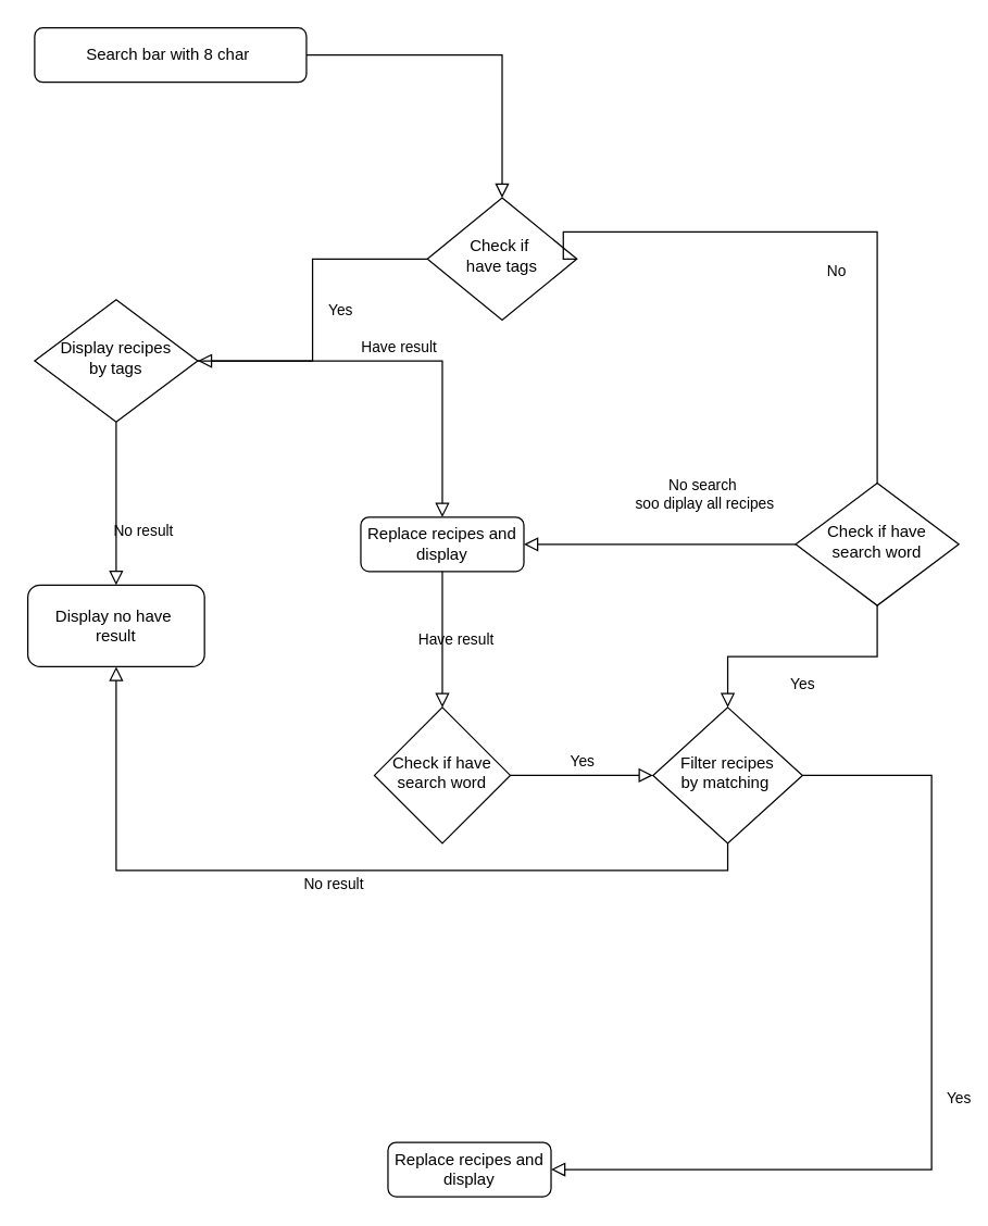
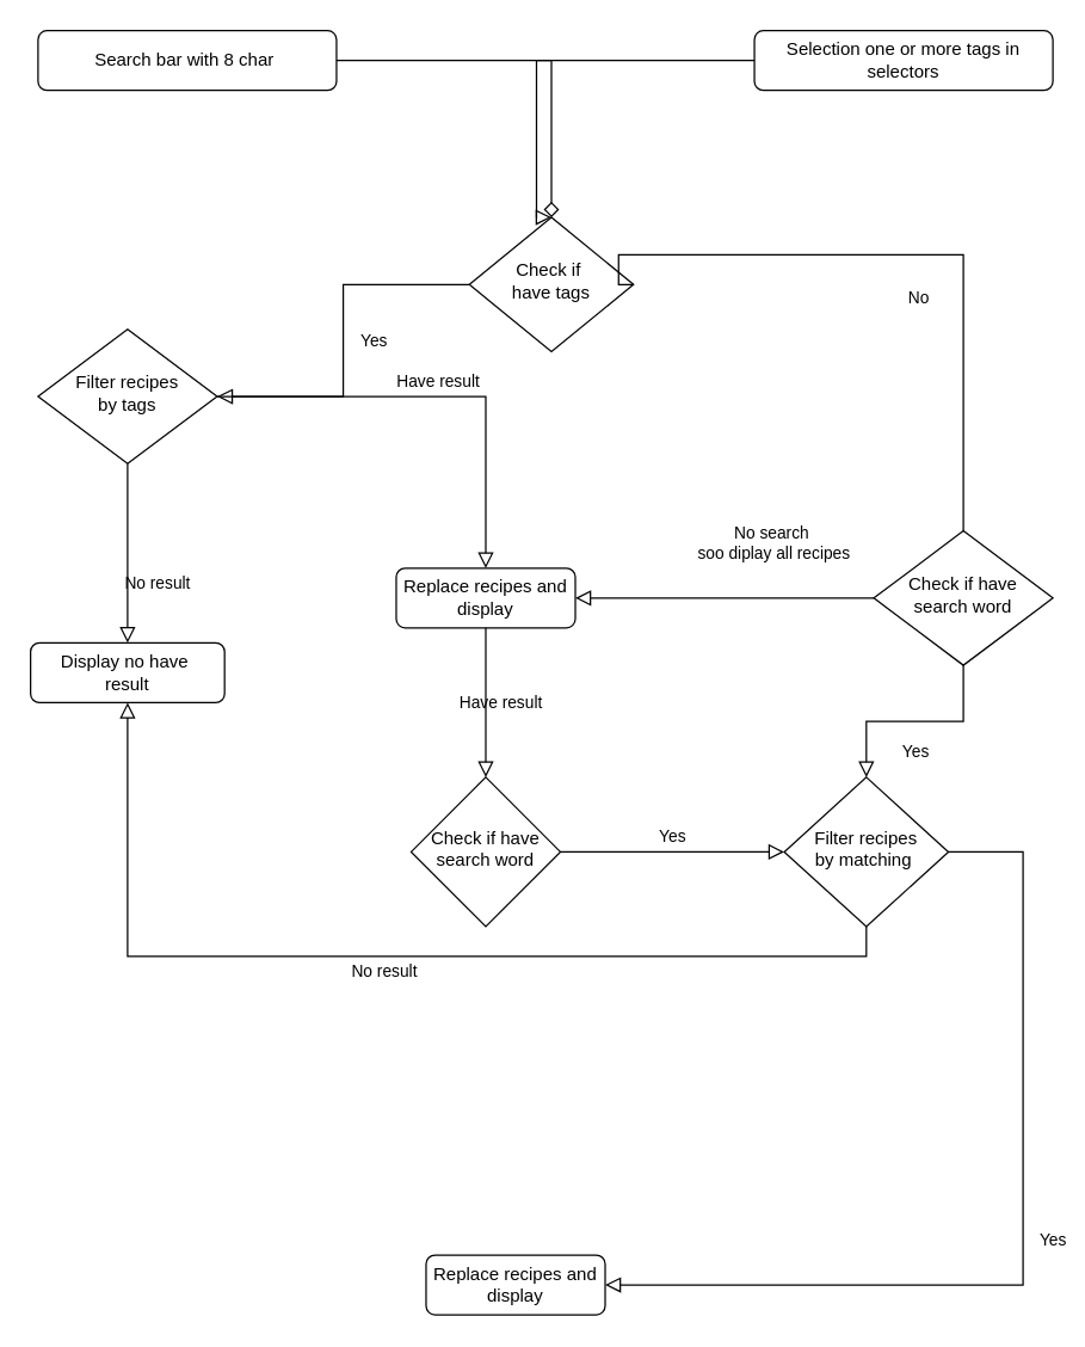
  <mxCell id="0" />
  <mxCell id="1" parent="0" />
- <mxCell id="2" value="" style="rounded=0;html=1;jettySize=auto;orthogonalLoop=1;fontSize=11;endArrow=block;endFill=0;endSize=8;strokeWidth=1;shadow=0;labelBackgroundColor=none;edgeStyle=orthogonalEdgeStyle;" parent="1" source="3" target="5" edge="1"><mxGeometry relative="1" as="geometry" /></mxCell>
+ <mxCell id="2" value="" style="rounded=0;html=1;jettySize=auto;orthogonalLoop=1;fontSize=11;endArrow=diamond;endFill=0;endSize=8;strokeWidth=1;shadow=0;labelBackgroundColor=none;edgeStyle=orthogonalEdgeStyle;" parent="1" source="3" target="5" edge="1"><mxGeometry relative="1" as="geometry" /></mxCell>
  <mxCell id="3" value="Search bar with 8 char&amp;nbsp;" style="rounded=1;whiteSpace=wrap;html=1;fontSize=12;glass=0;strokeWidth=1;shadow=0;" parent="1" vertex="1"><mxGeometry x="25" y="20" width="200" height="40" as="geometry" /></mxCell>
  <mxCell id="4" value="Yes" style="rounded=0;html=1;jettySize=auto;orthogonalLoop=1;fontSize=11;endArrow=block;endFill=0;endSize=8;strokeWidth=1;shadow=0;labelBackgroundColor=none;edgeStyle=orthogonalEdgeStyle;" parent="1" source="5" target="8" edge="1"><mxGeometry y="20" relative="1" as="geometry"><mxPoint as="offset" /></mxGeometry></mxCell>
  <mxCell id="5" value="Check if&amp;nbsp;&lt;div&gt;have tags&lt;/div&gt;" style="rhombus;whiteSpace=wrap;html=1;shadow=0;fontFamily=Helvetica;fontSize=12;align=center;strokeWidth=1;spacing=6;spacingTop=-4;" parent="1" vertex="1"><mxGeometry x="314" y="145" width="110" height="90" as="geometry" /></mxCell>
  <mxCell id="6" value="No result" style="rounded=0;html=1;jettySize=auto;orthogonalLoop=1;fontSize=11;endArrow=block;endFill=0;endSize=8;strokeWidth=1;shadow=0;labelBackgroundColor=none;edgeStyle=orthogonalEdgeStyle;" parent="1" source="8" target="9" edge="1"><mxGeometry x="0.333" y="20" relative="1" as="geometry"><mxPoint as="offset" /></mxGeometry></mxCell>
  <mxCell id="7" value="Have result" style="edgeStyle=orthogonalEdgeStyle;rounded=0;html=1;jettySize=auto;orthogonalLoop=1;fontSize=11;endArrow=block;endFill=0;endSize=8;strokeWidth=1;shadow=0;labelBackgroundColor=none;" parent="1" source="8" target="10" edge="1"><mxGeometry y="10" relative="1" as="geometry"><mxPoint as="offset" /></mxGeometry></mxCell>
- <mxCell id="8" value="Display recipes&lt;div&gt;by tags&lt;/div&gt;" style="rhombus;whiteSpace=wrap;html=1;shadow=0;fontFamily=Helvetica;fontSize=12;align=center;strokeWidth=1;spacing=6;spacingTop=-4;" parent="1" vertex="1"><mxGeometry x="25" y="220" width="120" height="90" as="geometry" /></mxCell>
- <mxCell id="9" value="Display no have&amp;nbsp;&lt;div&gt;r&lt;span style=&quot;background-color: transparent; color: light-dark(rgb(0, 0, 0), rgb(255, 255, 255));&quot;&gt;esult&lt;/span&gt;&lt;/div&gt;" style="rounded=1;whiteSpace=wrap;html=1;fontSize=12;glass=0;strokeWidth=1;shadow=0;direction=west;" parent="1" vertex="1"><mxGeometry x="20" y="430" width="130" height="60" as="geometry" /></mxCell>
+ <mxCell id="8" value="Filter recipes&lt;div&gt;by tags&lt;/div&gt;" style="rhombus;whiteSpace=wrap;html=1;shadow=0;fontFamily=Helvetica;fontSize=12;align=center;strokeWidth=1;spacing=6;spacingTop=-4;" parent="1" vertex="1"><mxGeometry x="25" y="220" width="120" height="90" as="geometry" /></mxCell>
+ <mxCell id="9" value="Display no have&amp;nbsp;&lt;div&gt;r&lt;span style=&quot;background-color: transparent; color: light-dark(rgb(0, 0, 0), rgb(255, 255, 255));&quot;&gt;esult&lt;/span&gt;&lt;/div&gt;" style="rounded=1;whiteSpace=wrap;html=1;fontSize=12;glass=0;strokeWidth=1;shadow=0;direction=west;" parent="1" vertex="1"><mxGeometry x="20" y="430" width="130" height="40" as="geometry" /></mxCell>
  <mxCell id="10" value="Replace recipes and display" style="rounded=1;whiteSpace=wrap;html=1;fontSize=12;glass=0;strokeWidth=1;shadow=0;" parent="1" vertex="1"><mxGeometry x="265" y="380" width="120" height="40" as="geometry" /></mxCell>
+ <mxCell id="11" value="Selection one or more tags in selectors" style="rounded=1;whiteSpace=wrap;html=1;fontSize=12;glass=0;strokeWidth=1;shadow=0;" parent="1" vertex="1"><mxGeometry x="505" y="20" width="200" height="40" as="geometry" /></mxCell>
+ <mxCell id="12" value="" style="rounded=0;html=1;jettySize=auto;orthogonalLoop=1;fontSize=11;endArrow=block;endFill=0;endSize=8;strokeWidth=1;shadow=0;labelBackgroundColor=none;edgeStyle=orthogonalEdgeStyle;exitX=0;exitY=0.5;exitDx=0;exitDy=0;entryX=0.5;entryY=0;entryDx=0;entryDy=0;" parent="1" source="11" target="5" edge="1"><mxGeometry relative="1" as="geometry"><mxPoint x="235" y="50" as="sourcePoint" /><mxPoint x="325" y="100" as="targetPoint" /><Array as="points"><mxPoint x="359" y="40" /></Array></mxGeometry></mxCell>
  <mxCell id="13" value="No&lt;div&gt;&lt;br&gt;&lt;/div&gt;" style="rounded=0;html=1;jettySize=auto;orthogonalLoop=1;fontSize=11;endArrow=block;endFill=0;endSize=8;strokeWidth=1;shadow=0;labelBackgroundColor=none;edgeStyle=orthogonalEdgeStyle;exitX=1;exitY=0.5;exitDx=0;exitDy=0;entryX=0.5;entryY=0;entryDx=0;entryDy=0;" parent="1" source="5" edge="1"><mxGeometry x="0.273" y="-30" relative="1" as="geometry"><mxPoint as="offset" /><mxPoint x="414" y="194.93" as="sourcePoint" /><mxPoint x="645" y="374.93" as="targetPoint" /><Array as="points"><mxPoint x="414" y="170" /><mxPoint x="645" y="170" /></Array></mxGeometry></mxCell>
- <mxCell id="14" value="Filter recipes&lt;div&gt;by matching&amp;nbsp;&lt;/div&gt;" style="rhombus;whiteSpace=wrap;html=1;shadow=0;fontFamily=Helvetica;fontSize=12;align=center;strokeWidth=1;spacing=6;spacingTop=-4;" parent="1" vertex="1"><mxGeometry x="480" y="520" width="110" height="100" as="geometry" /></mxCell>
+ <mxCell id="14" value="Filter recipes&lt;div&gt;by matching&amp;nbsp;&lt;/div&gt;" style="rhombus;whiteSpace=wrap;html=1;shadow=0;fontFamily=Helvetica;fontSize=12;align=center;strokeWidth=1;spacing=6;spacingTop=-4;" parent="1" vertex="1"><mxGeometry x="525" y="520" width="110" height="100" as="geometry" /></mxCell>
  <mxCell id="15" value="Check if have search word" style="rhombus;whiteSpace=wrap;html=1;shadow=0;fontFamily=Helvetica;fontSize=12;align=center;strokeWidth=1;spacing=6;spacingTop=-4;" parent="1" vertex="1"><mxGeometry x="585" y="355" width="120" height="90" as="geometry" /></mxCell>
  <mxCell id="16" value="Have result" style="edgeStyle=orthogonalEdgeStyle;rounded=0;html=1;jettySize=auto;orthogonalLoop=1;fontSize=11;endArrow=block;endFill=0;endSize=8;strokeWidth=1;shadow=0;labelBackgroundColor=none;exitX=0.5;exitY=1;exitDx=0;exitDy=0;entryX=0.5;entryY=0;entryDx=0;entryDy=0;" parent="1" source="10" target="17" edge="1"><mxGeometry y="10" relative="1" as="geometry"><mxPoint as="offset" /><mxPoint x="225" y="280" as="sourcePoint" /><mxPoint x="325" y="340" as="targetPoint" /><Array as="points" /></mxGeometry></mxCell>
  <mxCell id="17" value="Check if have search word" style="rhombus;whiteSpace=wrap;html=1;shadow=0;fontFamily=Helvetica;fontSize=12;align=center;strokeWidth=1;spacing=6;spacingTop=-4;" parent="1" vertex="1"><mxGeometry x="275" y="520" width="100" height="100" as="geometry" /></mxCell>
  <mxCell id="18" value="No search&amp;nbsp;&lt;div&gt;soo diplay all recipes&lt;div&gt;&lt;br&gt;&lt;/div&gt;&lt;/div&gt;" style="rounded=0;html=1;jettySize=auto;orthogonalLoop=1;fontSize=11;endArrow=block;endFill=0;endSize=8;strokeWidth=1;shadow=0;labelBackgroundColor=none;edgeStyle=orthogonalEdgeStyle;exitX=0;exitY=0.5;exitDx=0;exitDy=0;entryX=1;entryY=0.5;entryDx=0;entryDy=0;" parent="1" source="15" target="10" edge="1"><mxGeometry x="-0.333" y="-30" relative="1" as="geometry"><mxPoint as="offset" /><mxPoint x="385" y="160" as="sourcePoint" /><mxPoint x="495" y="240" as="targetPoint" /><Array as="points"><mxPoint x="415" y="400" /><mxPoint x="415" y="400" /></Array></mxGeometry></mxCell>
  <mxCell id="19" value="Yes" style="rounded=0;html=1;jettySize=auto;orthogonalLoop=1;fontSize=11;endArrow=block;endFill=0;endSize=8;strokeWidth=1;shadow=0;labelBackgroundColor=none;edgeStyle=orthogonalEdgeStyle;exitX=0.5;exitY=1;exitDx=0;exitDy=0;entryX=0.5;entryY=0;entryDx=0;entryDy=0;" parent="1" source="15" target="14" edge="1"><mxGeometry y="20" relative="1" as="geometry"><mxPoint as="offset" /><mxPoint x="285" y="160" as="sourcePoint" /><mxPoint x="175" y="240" as="targetPoint" /></mxGeometry></mxCell>
  <mxCell id="20" value="Replace recipes and display" style="rounded=1;whiteSpace=wrap;html=1;fontSize=12;glass=0;strokeWidth=1;shadow=0;" parent="1" vertex="1"><mxGeometry x="285" y="840" width="120" height="40" as="geometry" /></mxCell>
  <mxCell id="21" value="Yes" style="edgeStyle=orthogonalEdgeStyle;rounded=0;html=1;jettySize=auto;orthogonalLoop=1;fontSize=11;endArrow=block;endFill=0;endSize=8;strokeWidth=1;shadow=0;labelBackgroundColor=none;exitX=1;exitY=0.5;exitDx=0;exitDy=0;entryX=0;entryY=0.5;entryDx=0;entryDy=0;" parent="1" source="17" target="14" edge="1"><mxGeometry y="10" relative="1" as="geometry"><mxPoint as="offset" /><mxPoint x="335" y="430" as="sourcePoint" /><mxPoint x="335" y="530" as="targetPoint" /><Array as="points" /></mxGeometry></mxCell>
  <mxCell id="22" value="Yes" style="rounded=0;html=1;jettySize=auto;orthogonalLoop=1;fontSize=11;endArrow=block;endFill=0;endSize=8;strokeWidth=1;shadow=0;labelBackgroundColor=none;edgeStyle=orthogonalEdgeStyle;exitX=1;exitY=0.5;exitDx=0;exitDy=0;entryX=1;entryY=0.5;entryDx=0;entryDy=0;" parent="1" source="14" target="20" edge="1"><mxGeometry y="20" relative="1" as="geometry"><mxPoint as="offset" /><mxPoint x="660" y="570" as="sourcePoint" /><mxPoint x="505" y="860" as="targetPoint" /><Array as="points"><mxPoint x="685" y="570" /><mxPoint x="685" y="860" /></Array></mxGeometry></mxCell>
  <mxCell id="23" value="No result" style="edgeStyle=orthogonalEdgeStyle;rounded=0;html=1;jettySize=auto;orthogonalLoop=1;fontSize=11;endArrow=block;endFill=0;endSize=8;strokeWidth=1;shadow=0;labelBackgroundColor=none;exitX=0.5;exitY=1;exitDx=0;exitDy=0;entryX=0.5;entryY=0;entryDx=0;entryDy=0;" parent="1" source="14" target="9" edge="1"><mxGeometry y="10" relative="1" as="geometry"><mxPoint as="offset" /><mxPoint x="385" y="580" as="sourcePoint" /><mxPoint x="460" y="580" as="targetPoint" /><Array as="points" /></mxGeometry></mxCell>
